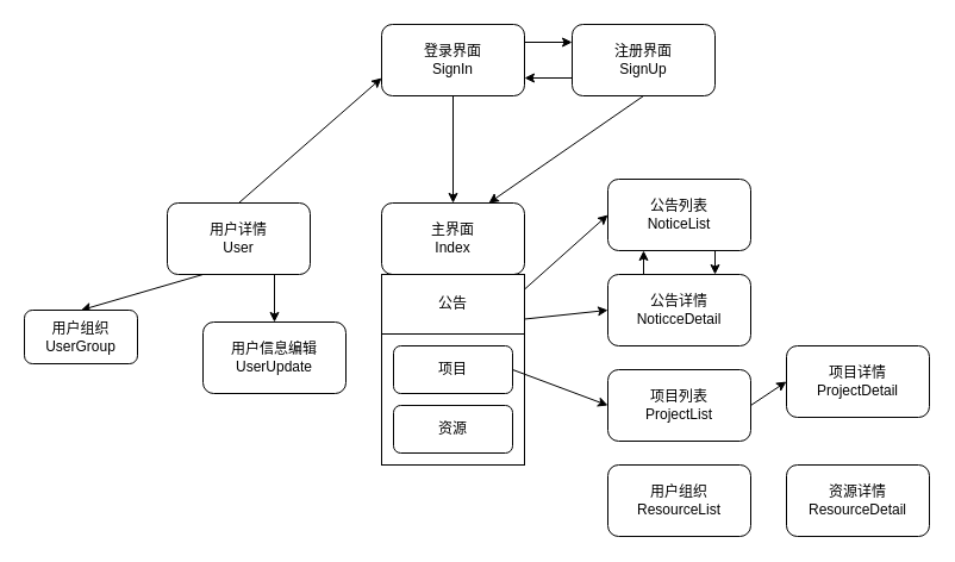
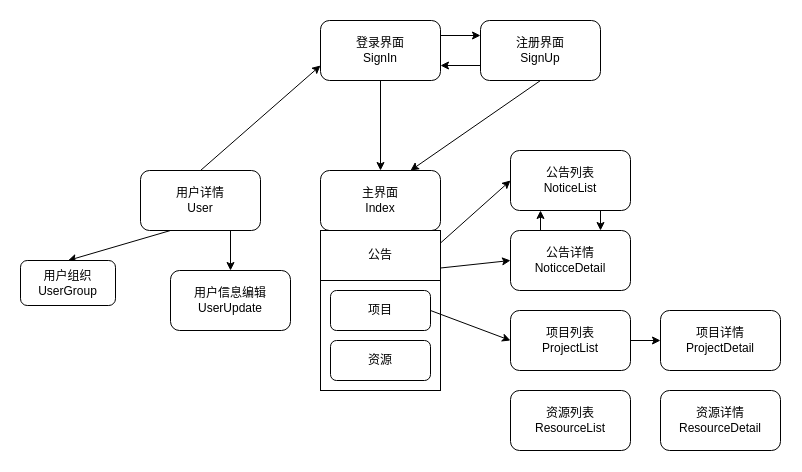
  <mxCell id="0" />
  <mxCell id="1" parent="0" />
  <mxCell id="2" style="edgeStyle=none;html=1;exitX=1;exitY=0.25;exitDx=0;exitDy=0;entryX=0;entryY=0.25;entryDx=0;entryDy=0;" edge="1" parent="1" source="4" target="7"><mxGeometry relative="1" as="geometry" /></mxCell>
  <mxCell id="3" style="edgeStyle=none;html=1;exitX=0.5;exitY=1;exitDx=0;exitDy=0;entryX=0.5;entryY=0;entryDx=0;entryDy=0;" edge="1" parent="1" source="4" target="8"><mxGeometry relative="1" as="geometry" /></mxCell>
  <mxCell id="4" value="登录界面&lt;br&gt;SignIn&lt;br&gt;" style="rounded=1;whiteSpace=wrap;html=1;" vertex="1" parent="1"><mxGeometry x="320" y="20" width="120" height="60" as="geometry" /></mxCell>
  <mxCell id="5" style="edgeStyle=none;html=1;exitX=0;exitY=0.75;exitDx=0;exitDy=0;entryX=1;entryY=0.75;entryDx=0;entryDy=0;" edge="1" parent="1" source="7" target="4"><mxGeometry relative="1" as="geometry" /></mxCell>
  <mxCell id="6" style="edgeStyle=none;html=1;exitX=0.5;exitY=1;exitDx=0;exitDy=0;entryX=0.75;entryY=0;entryDx=0;entryDy=0;" edge="1" parent="1" source="7" target="8"><mxGeometry relative="1" as="geometry" /></mxCell>
  <mxCell id="7" value="注册界面&lt;br&gt;SignUp" style="rounded=1;whiteSpace=wrap;html=1;" vertex="1" parent="1"><mxGeometry x="480" y="20" width="120" height="60" as="geometry" /></mxCell>
  <mxCell id="8" value="主界面&lt;br&gt;Index" style="rounded=1;whiteSpace=wrap;html=1;" vertex="1" parent="1"><mxGeometry x="320" y="170" width="120" height="60" as="geometry" /></mxCell>
  <mxCell id="9" value="" style="group" vertex="1" connectable="0" parent="1"><mxGeometry x="320" y="230" width="120" height="160" as="geometry" /></mxCell>
  <mxCell id="10" value="公告" style="rounded=0;whiteSpace=wrap;html=1;" vertex="1" parent="9"><mxGeometry width="120" height="50" as="geometry" /></mxCell>
  <mxCell id="11" value="" style="rounded=0;whiteSpace=wrap;html=1;" vertex="1" parent="9"><mxGeometry y="50" width="120" height="110" as="geometry" /></mxCell>
  <mxCell id="12" value="项目" style="rounded=1;whiteSpace=wrap;html=1;" vertex="1" parent="9"><mxGeometry x="10" y="60" width="100" height="40" as="geometry" /></mxCell>
  <mxCell id="13" value="资源" style="rounded=1;whiteSpace=wrap;html=1;" vertex="1" parent="9"><mxGeometry x="10" y="110" width="100" height="40" as="geometry" /></mxCell>
  <mxCell id="14" style="edgeStyle=none;html=1;exitX=0.5;exitY=0;exitDx=0;exitDy=0;entryX=0;entryY=0.75;entryDx=0;entryDy=0;" edge="1" parent="1" source="17" target="4"><mxGeometry relative="1" as="geometry" /></mxCell>
  <mxCell id="15" style="edgeStyle=none;html=1;exitX=0.25;exitY=1;exitDx=0;exitDy=0;entryX=0.5;entryY=0;entryDx=0;entryDy=0;" edge="1" parent="1" source="17" target="18"><mxGeometry relative="1" as="geometry" /></mxCell>
  <mxCell id="16" style="edgeStyle=none;html=1;exitX=0.75;exitY=1;exitDx=0;exitDy=0;entryX=0.5;entryY=0;entryDx=0;entryDy=0;" edge="1" parent="1" source="17" target="19"><mxGeometry relative="1" as="geometry" /></mxCell>
  <mxCell id="17" value="用户详情&lt;br&gt;User" style="rounded=1;whiteSpace=wrap;html=1;" vertex="1" parent="1"><mxGeometry x="140" y="170" width="120" height="60" as="geometry" /></mxCell>
  <mxCell id="18" value="用户组织&lt;br&gt;UserGroup" style="rounded=1;whiteSpace=wrap;html=1;" vertex="1" parent="1"><mxGeometry x="20" y="260" width="95" height="45" as="geometry" /></mxCell>
  <mxCell id="19" value="用户信息编辑&lt;br&gt;UserUpdate" style="rounded=1;whiteSpace=wrap;html=1;" vertex="1" parent="1"><mxGeometry x="170" y="270" width="120" height="60" as="geometry" /></mxCell>
  <mxCell id="20" style="edgeStyle=none;html=1;exitX=0.75;exitY=1;exitDx=0;exitDy=0;entryX=0.75;entryY=0;entryDx=0;entryDy=0;" edge="1" parent="1" source="21" target="23"><mxGeometry relative="1" as="geometry" /></mxCell>
  <mxCell id="21" value="公告列表&lt;br&gt;NoticeList" style="rounded=1;whiteSpace=wrap;html=1;" vertex="1" parent="1"><mxGeometry x="510" y="150" width="120" height="60" as="geometry" /></mxCell>
  <mxCell id="22" style="edgeStyle=none;html=1;exitX=0.25;exitY=0;exitDx=0;exitDy=0;entryX=0.25;entryY=1;entryDx=0;entryDy=0;" edge="1" parent="1" source="23" target="21"><mxGeometry relative="1" as="geometry" /></mxCell>
  <mxCell id="23" value="公告详情&lt;br&gt;NoticceDetail" style="rounded=1;whiteSpace=wrap;html=1;" vertex="1" parent="1"><mxGeometry x="510" y="230" width="120" height="60" as="geometry" /></mxCell>
  <mxCell id="24" style="edgeStyle=none;html=1;exitX=1;exitY=0.25;exitDx=0;exitDy=0;entryX=0;entryY=0.5;entryDx=0;entryDy=0;" edge="1" parent="1" source="10" target="21"><mxGeometry relative="1" as="geometry" /></mxCell>
  <mxCell id="25" style="edgeStyle=none;html=1;exitX=1;exitY=0.75;exitDx=0;exitDy=0;entryX=0;entryY=0.5;entryDx=0;entryDy=0;" edge="1" parent="1" source="10" target="23"><mxGeometry relative="1" as="geometry" /></mxCell>
  <mxCell id="26" style="edgeStyle=none;html=1;exitX=1;exitY=0.5;exitDx=0;exitDy=0;entryX=0;entryY=0.5;entryDx=0;entryDy=0;" edge="1" parent="1" source="27" target="28"><mxGeometry relative="1" as="geometry" /></mxCell>
  <mxCell id="27" value="项目列表&lt;br&gt;ProjectList" style="rounded=1;whiteSpace=wrap;html=1;" vertex="1" parent="1"><mxGeometry x="510" y="310" width="120" height="60" as="geometry" /></mxCell>
- <mxCell id="28" value="项目详情&lt;br&gt;ProjectDetail" style="rounded=1;whiteSpace=wrap;html=1;" vertex="1" parent="1"><mxGeometry x="660" y="290" width="120" height="60" as="geometry" /></mxCell>
+ <mxCell id="28" value="项目详情&lt;br&gt;ProjectDetail" style="rounded=1;whiteSpace=wrap;html=1;" vertex="1" parent="1"><mxGeometry x="660" y="310" width="120" height="60" as="geometry" /></mxCell>
  <mxCell id="29" style="edgeStyle=none;html=1;exitX=1;exitY=0.5;exitDx=0;exitDy=0;entryX=0;entryY=0.5;entryDx=0;entryDy=0;" edge="1" parent="1" source="12" target="27"><mxGeometry relative="1" as="geometry" /></mxCell>
- <mxCell id="30" value="用户组织&lt;br&gt;ResourceList" style="rounded=1;whiteSpace=wrap;html=1;" vertex="1" parent="1"><mxGeometry x="510" y="390" width="120" height="60" as="geometry" /></mxCell>
+ <mxCell id="30" value="资源列表&lt;br&gt;ResourceList" style="rounded=1;whiteSpace=wrap;html=1;" vertex="1" parent="1"><mxGeometry x="510" y="390" width="120" height="60" as="geometry" /></mxCell>
  <mxCell id="31" value="资源详情&lt;br&gt;ResourceDetail" style="rounded=1;whiteSpace=wrap;html=1;" vertex="1" parent="1"><mxGeometry x="660" y="390" width="120" height="60" as="geometry" /></mxCell>
